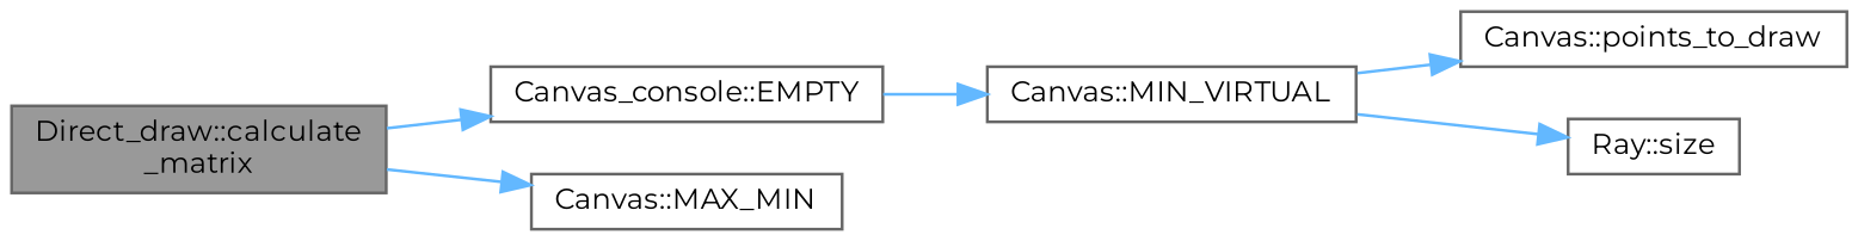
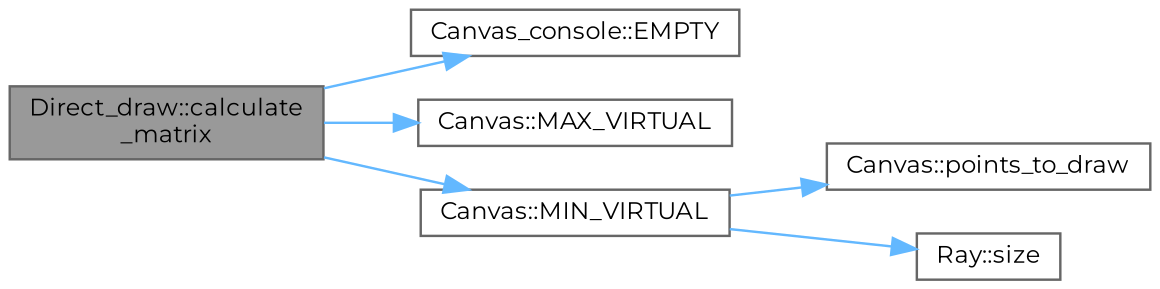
  digraph {
    fontname=Montserrat
    rankdir=LR
    node [color=grey40 fillcolor=white fontname=Montserrat fontsize=10 shape=box style=filled]
    edge [color=steelblue1 fontname=Montserrat fontsize=10 labelfontname=Helvetica labelfontsize=10 style=solid]
    n1 [color=gray40 fillcolor=grey60 fontcolor=black height=0.2 label="Direct_draw::calculate\l_matrix" width=0.4]
    n2 [height=0.2 label="Canvas_console::EMPTY" width=0.4]
-   n3 [height=0.2 label="Canvas::MAX_MIN" width=0.4]
+   n3 [height=0.2 label="Canvas::MAX_VIRTUAL" width=0.4]
    n4 [height=0.2 label="Canvas::MIN_VIRTUAL" width=0.4]
    n5 [height=0.2 label="Canvas::points_to_draw" width=0.4]
    n6 [height=0.2 label="Ray::size" width=0.4]
    n1 -> n2
    n1 -> n3
-   n2 -> n4
+   n1 -> n4
    n4 -> n5
    n4 -> n6
  }
